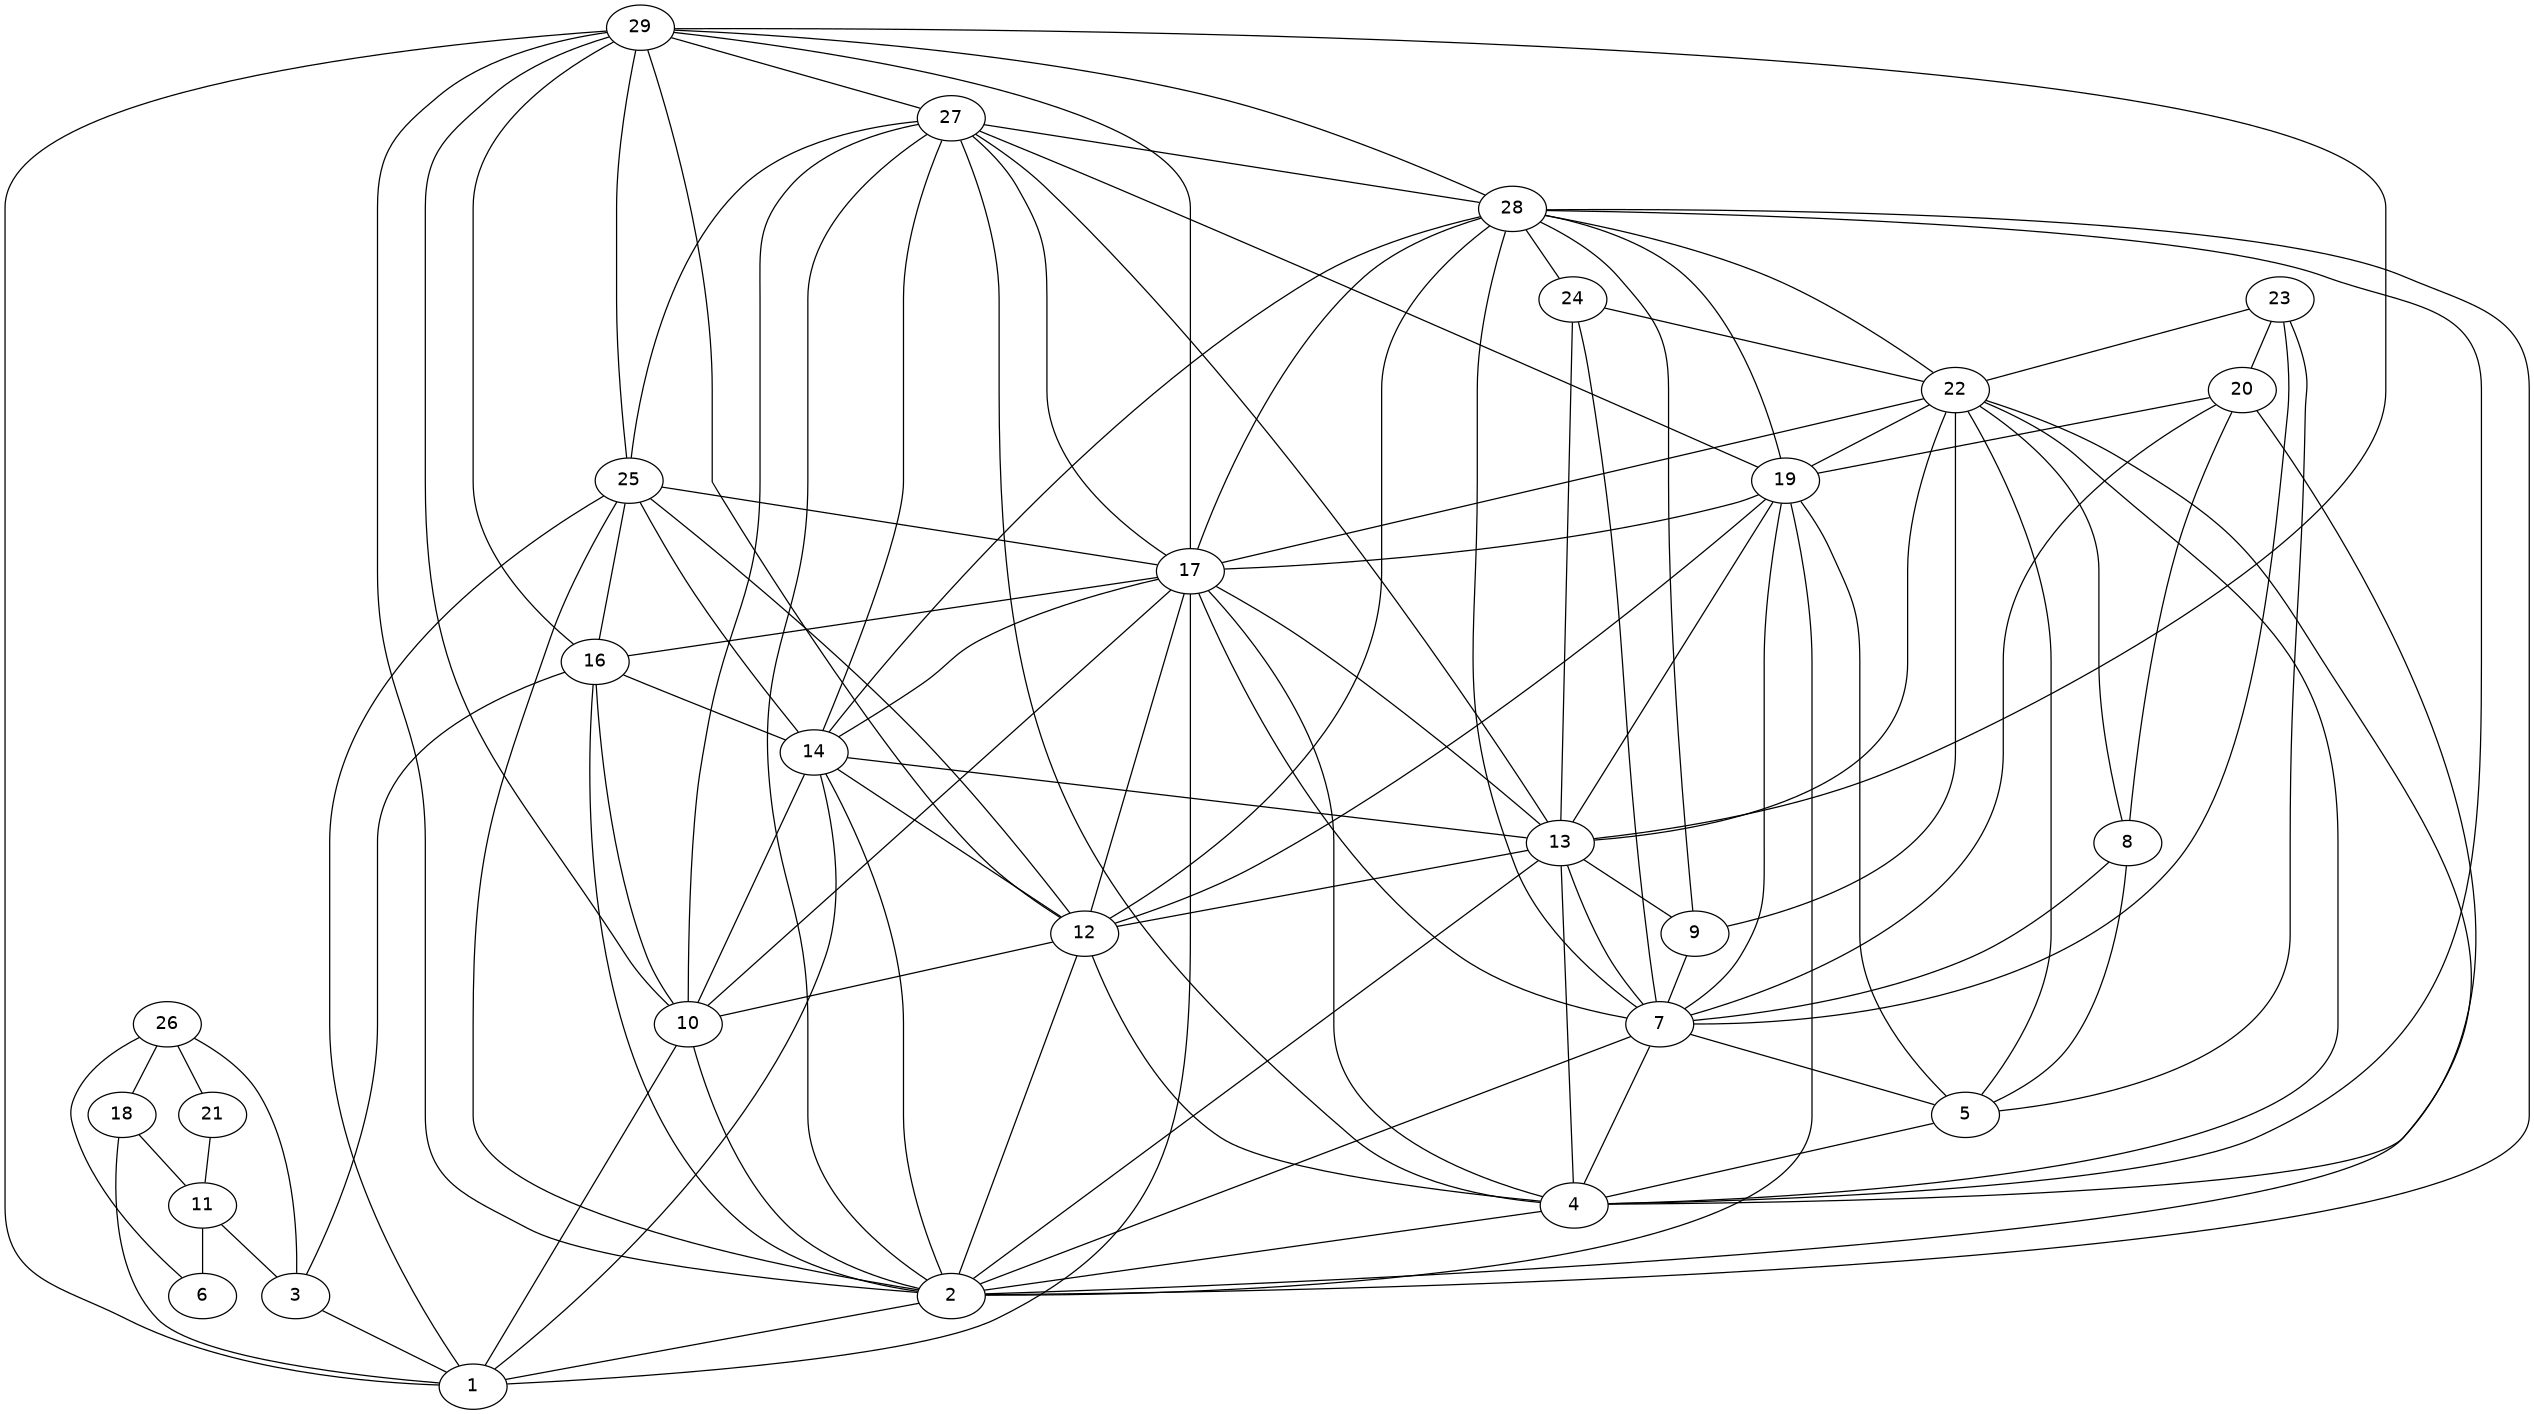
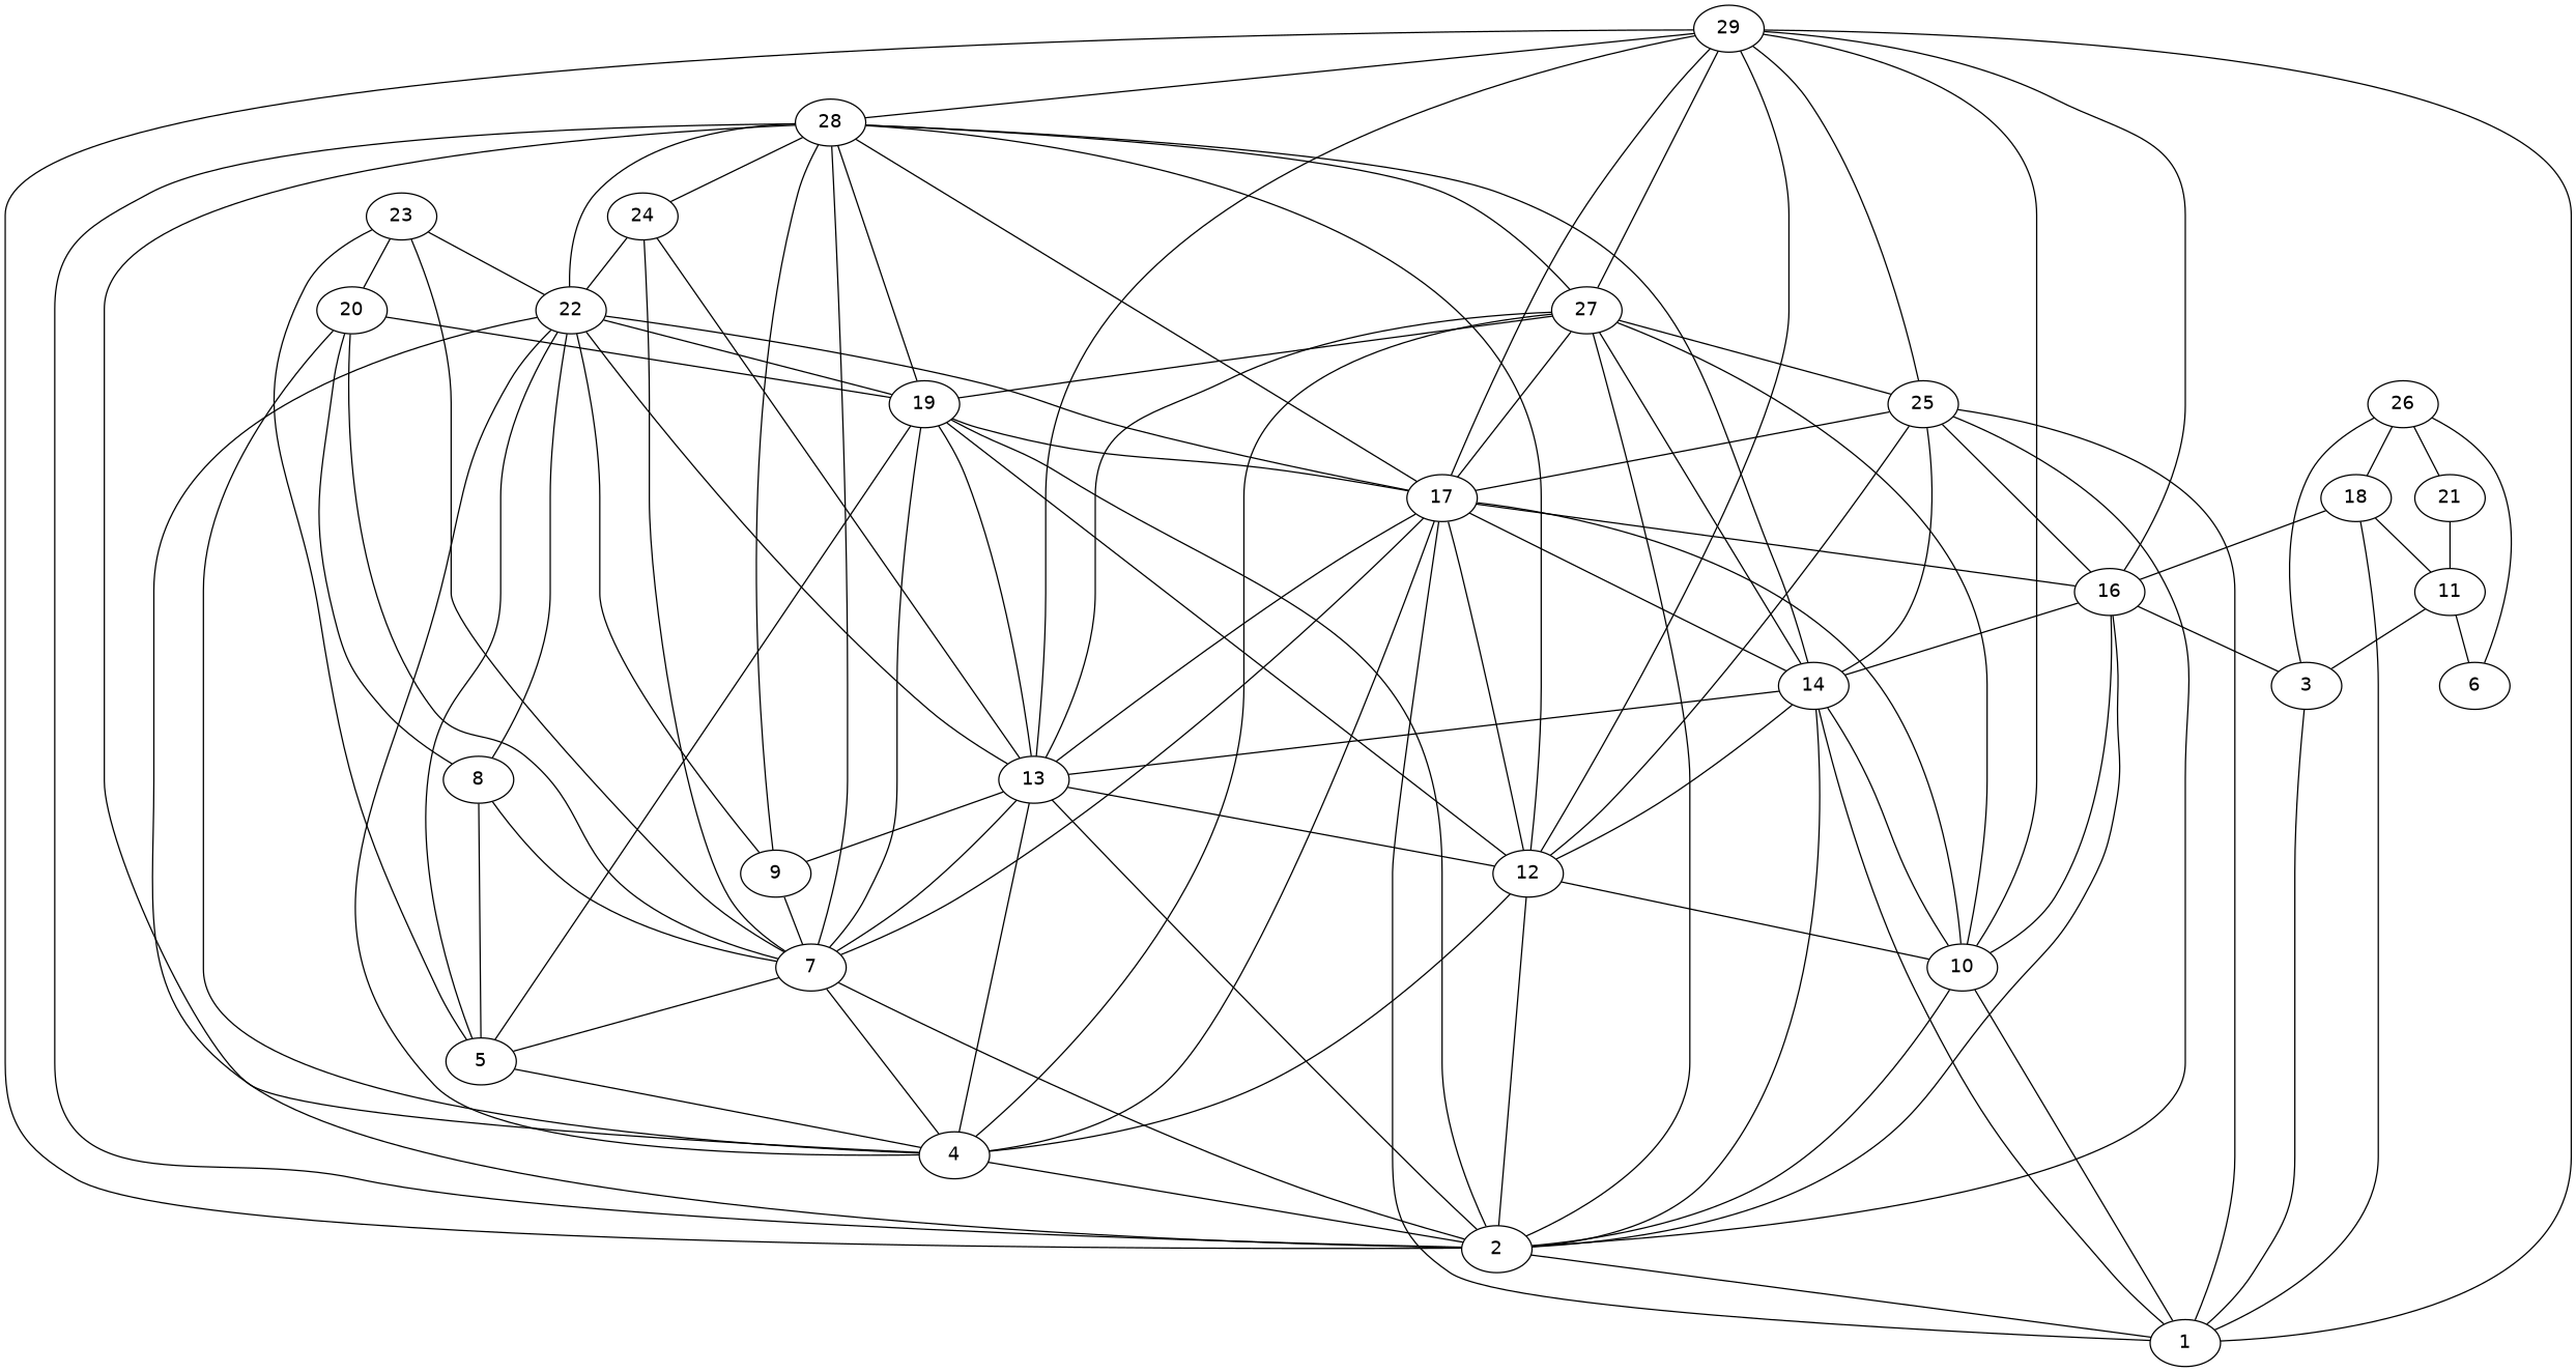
  digraph {
    fontname="DejaVu Sans"
    rankdir=BT
    node [fontname="DejaVu Sans"]
    edge [arrowhead=both fontname="DejaVu Sans"]
    1
    2
    3
    10
    14
    17
    18
    25
    29
    16
    4
    7
    12
    13
    19
    22
    27
    28
    11
    26
    5
    20
    8
    23
    9
    24
    21
    6
    1 -> 2
    1 -> 3
    1 -> 10
    1 -> 14
    1 -> 17
    1 -> 18
    1 -> 25
    1 -> 29
    2 -> 10
    2 -> 14
    2 -> 25
    2 -> 29
    2 -> 16
    2 -> 4
    2 -> 7
    2 -> 12
    2 -> 13
    2 -> 19
    2 -> 22
    2 -> 27
    2 -> 28
    3 -> 16
    3 -> 11
    3 -> 26
    10 -> 14
    10 -> 17
    10 -> 29
    10 -> 16
    10 -> 12
    10 -> 27
    14 -> 17
    14 -> 25
    14 -> 16
    14 -> 27
    14 -> 28
    17 -> 25
    17 -> 29
    17 -> 19
    17 -> 22
    17 -> 27
    17 -> 28
    18 -> 26
    25 -> 29
    25 -> 27
    16 -> 17
+   16 -> 18
    16 -> 25
    16 -> 29
    4 -> 17
    4 -> 7
    4 -> 12
    4 -> 13
    4 -> 22
    4 -> 27
    4 -> 28
    4 -> 5
    4 -> 20
    7 -> 17
    7 -> 13
    7 -> 19
    7 -> 28
    7 -> 20
    7 -> 8
    7 -> 23
    7 -> 9
    7 -> 24
    12 -> 14
    12 -> 17
    12 -> 25
    12 -> 29
    12 -> 13
    12 -> 19
    12 -> 28
    13 -> 14
    13 -> 17
    13 -> 29
    13 -> 19
    13 -> 22
    13 -> 27
    13 -> 24
    19 -> 22
    19 -> 27
    19 -> 28
    19 -> 20
    22 -> 28
    22 -> 23
    22 -> 24
    27 -> 29
-   28 -> 27
+   27 -> 28
    28 -> 29
    11 -> 18
    11 -> 21
    5 -> 7
    5 -> 19
    5 -> 22
    5 -> 8
    5 -> 23
    20 -> 23
    8 -> 22
    8 -> 20
    9 -> 13
    9 -> 22
    9 -> 28
    24 -> 28
    21 -> 26
    6 -> 11
    6 -> 26
  }
